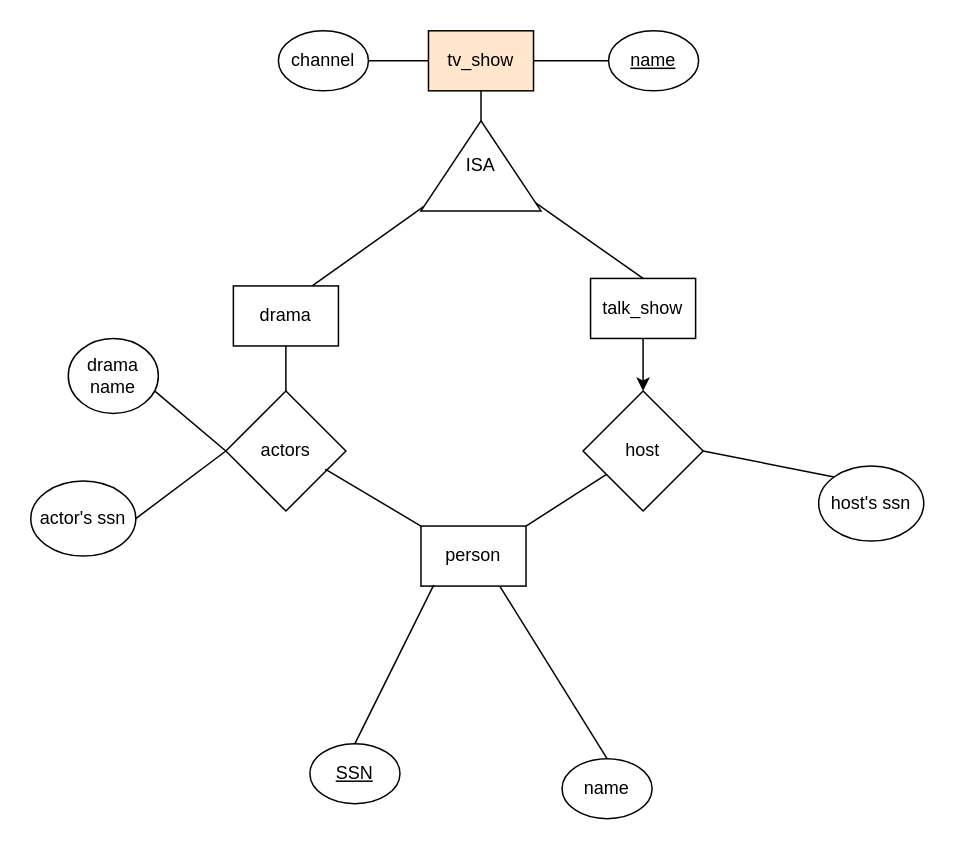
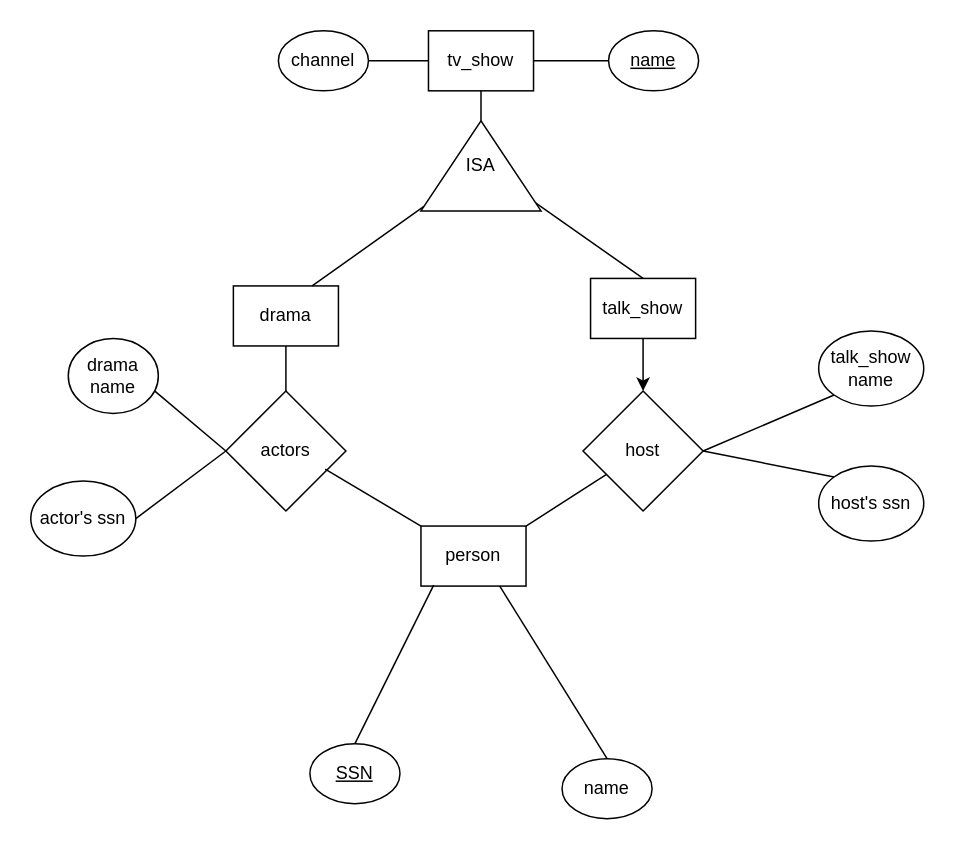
  <mxCell id="0" />
  <mxCell id="1" parent="0" />
  <mxCell id="2" value="person" style="rounded=0;whiteSpace=wrap;html=1;" parent="1" vertex="1"><mxGeometry x="280" y="350" width="70" height="40" as="geometry" /></mxCell>
  <mxCell id="3" value="SSN" style="ellipse;whiteSpace=wrap;html=1;fontStyle=4" parent="1" vertex="1"><mxGeometry x="206" y="495" width="60" height="40" as="geometry" /></mxCell>
  <mxCell id="4" value="" style="endArrow=none;html=1;rounded=0;entryX=0.121;entryY=0.984;entryDx=0;entryDy=0;exitX=0.5;exitY=0;exitDx=0;exitDy=0;entryPerimeter=0;" parent="1" source="3" target="2" edge="1"><mxGeometry width="50" height="50" relative="1" as="geometry"><mxPoint x="278" y="705" as="sourcePoint" /><mxPoint x="328" y="655" as="targetPoint" /></mxGeometry></mxCell>
  <mxCell id="5" value="name" style="ellipse;whiteSpace=wrap;html=1;movable=1;resizable=1;rotatable=1;deletable=1;editable=1;locked=0;connectable=1;" parent="1" vertex="1"><mxGeometry x="374" y="505" width="60" height="40" as="geometry" /></mxCell>
  <mxCell id="6" value="" style="endArrow=none;html=1;rounded=0;entryX=0.75;entryY=1;entryDx=0;entryDy=0;exitX=0.5;exitY=0;exitDx=0;exitDy=0;movable=1;resizable=1;rotatable=1;deletable=1;editable=1;locked=0;connectable=1;" parent="1" source="5" target="2" edge="1"><mxGeometry width="50" height="50" relative="1" as="geometry"><mxPoint x="365.5" y="705" as="sourcePoint" /><mxPoint x="362" y="645" as="targetPoint" /></mxGeometry></mxCell>
  <mxCell id="7" value="drama" style="rounded=0;whiteSpace=wrap;html=1;" parent="1" vertex="1"><mxGeometry x="155" y="190" width="70" height="40" as="geometry" /></mxCell>
  <mxCell id="8" value="" style="endArrow=none;html=1;rounded=0;entryX=0.117;entryY=0.925;entryDx=0;entryDy=0;entryPerimeter=0;exitX=0.5;exitY=0;exitDx=0;exitDy=0;" parent="1" source="19" target="9" edge="1"><mxGeometry width="50" height="50" relative="1" as="geometry"><mxPoint x="395" y="190" as="sourcePoint" /><mxPoint x="313" y="165" as="targetPoint" /></mxGeometry></mxCell>
  <mxCell id="9" value="ISA" style="triangle;whiteSpace=wrap;html=1;rotation=90;flipV=1;flipH=1;horizontal=0;verticalAlign=middle;labelPosition=center;verticalLabelPosition=middle;align=center;" parent="1" vertex="1"><mxGeometry x="290" y="70" width="60" height="80" as="geometry" /></mxCell>
  <mxCell id="10" value="" style="endArrow=none;html=1;rounded=0;exitX=0.75;exitY=0;exitDx=0;exitDy=0;" parent="1" source="7" target="9" edge="1"><mxGeometry width="50" height="50" relative="1" as="geometry"><mxPoint x="225" y="140" as="sourcePoint" /><mxPoint x="275" y="90" as="targetPoint" /></mxGeometry></mxCell>
- <mxCell id="11" value="tv_show" style="rounded=0;whiteSpace=wrap;html=1;fillColor=#ffe6cc;" parent="1" vertex="1"><mxGeometry x="285" y="20" width="70" height="40" as="geometry" /></mxCell>
+ <mxCell id="11" value="tv_show" style="rounded=0;whiteSpace=wrap;html=1;" parent="1" vertex="1"><mxGeometry x="285" y="20" width="70" height="40" as="geometry" /></mxCell>
  <mxCell id="12" value="channel" style="ellipse;whiteSpace=wrap;html=1;" parent="1" vertex="1"><mxGeometry x="185" y="20" width="60" height="40" as="geometry" /></mxCell>
  <mxCell id="13" value="" style="endArrow=none;html=1;rounded=0;entryX=0;entryY=0.5;entryDx=0;entryDy=0;exitX=1;exitY=0.5;exitDx=0;exitDy=0;" parent="1" source="12" target="11" edge="1"><mxGeometry width="50" height="50" relative="1" as="geometry"><mxPoint x="396.213" y="-0.002" as="sourcePoint" /><mxPoint x="561" y="104.14" as="targetPoint" /></mxGeometry></mxCell>
  <mxCell id="14" value="name" style="ellipse;whiteSpace=wrap;html=1;movable=1;resizable=1;rotatable=1;deletable=1;editable=1;locked=0;connectable=1;fontStyle=4" parent="1" vertex="1"><mxGeometry x="405" y="20" width="60" height="40" as="geometry" /></mxCell>
  <mxCell id="15" value="" style="endArrow=none;html=1;rounded=0;entryX=1;entryY=0.5;entryDx=0;entryDy=0;exitX=0;exitY=0.5;exitDx=0;exitDy=0;movable=1;resizable=1;rotatable=1;deletable=1;editable=1;locked=0;connectable=1;" parent="1" source="14" target="11" edge="1"><mxGeometry width="50" height="50" relative="1" as="geometry"><mxPoint x="501" y="-0.86" as="sourcePoint" /><mxPoint x="595" y="94.14" as="targetPoint" /></mxGeometry></mxCell>
  <mxCell id="16" value="" style="endArrow=none;html=1;rounded=0;entryX=0;entryY=0.5;entryDx=0;entryDy=0;exitX=0.5;exitY=1;exitDx=0;exitDy=0;" parent="1" source="11" target="9" edge="1"><mxGeometry width="50" height="50" relative="1" as="geometry"><mxPoint x="208" y="130" as="sourcePoint" /><mxPoint x="281" y="83" as="targetPoint" /></mxGeometry></mxCell>
  <mxCell id="17" value="" style="endArrow=none;html=1;rounded=0;exitX=1;exitY=0;exitDx=0;exitDy=0;" parent="1" source="2" target="21" edge="1"><mxGeometry width="50" height="50" relative="1" as="geometry"><mxPoint x="84.66" y="540" as="sourcePoint" /><mxPoint x="84.66" y="300" as="targetPoint" /></mxGeometry></mxCell>
  <mxCell id="18" value="" style="edgeStyle=orthogonalEdgeStyle;rounded=0;orthogonalLoop=1;jettySize=auto;html=1;" edge="1" parent="1" source="19" target="21"><mxGeometry relative="1" as="geometry" /></mxCell>
  <mxCell id="19" value="talk_show" style="rounded=0;whiteSpace=wrap;html=1;" parent="1" vertex="1"><mxGeometry x="393" y="185" width="70" height="40" as="geometry" /></mxCell>
  <mxCell id="20" value="" style="endArrow=none;html=1;rounded=0;entryX=0.5;entryY=1;entryDx=0;entryDy=0;exitX=0.5;exitY=0;exitDx=0;exitDy=0;" parent="1" source="22" target="7" edge="1"><mxGeometry width="50" height="50" relative="1" as="geometry"><mxPoint x="115" y="212.5" as="sourcePoint" /><mxPoint x="155" y="215" as="targetPoint" /></mxGeometry></mxCell>
  <mxCell id="21" value="host" style="rhombus;whiteSpace=wrap;html=1;" vertex="1" parent="1"><mxGeometry x="388" y="260" width="80" height="80" as="geometry" /></mxCell>
  <mxCell id="22" value="actors" style="rhombus;whiteSpace=wrap;html=1;" vertex="1" parent="1"><mxGeometry x="150" y="260" width="80" height="80" as="geometry" /></mxCell>
  <mxCell id="23" value="" style="endArrow=none;html=1;rounded=0;exitX=0;exitY=0;exitDx=0;exitDy=0;entryX=0.827;entryY=0.651;entryDx=0;entryDy=0;entryPerimeter=0;" edge="1" parent="1" source="2" target="22"><mxGeometry width="50" height="50" relative="1" as="geometry"><mxPoint x="369" y="355" as="sourcePoint" /><mxPoint x="414" y="326" as="targetPoint" /></mxGeometry></mxCell>
  <mxCell id="24" value="" style="endArrow=none;html=1;rounded=0;entryX=0;entryY=0.5;entryDx=0;entryDy=0;exitX=0.955;exitY=0.695;exitDx=0;exitDy=0;exitPerimeter=0;" edge="1" parent="1" source="25" target="22"><mxGeometry width="50" height="50" relative="1" as="geometry"><mxPoint x="75" y="250" as="sourcePoint" /><mxPoint x="325" y="240" as="targetPoint" /></mxGeometry></mxCell>
  <mxCell id="25" value="drama name" style="ellipse;whiteSpace=wrap;html=1;" vertex="1" parent="1"><mxGeometry x="45" y="225" width="60" height="50" as="geometry" /></mxCell>
  <mxCell id="26" value="" style="endArrow=none;html=1;rounded=0;entryX=0;entryY=0.5;entryDx=0;entryDy=0;exitX=1;exitY=0.5;exitDx=0;exitDy=0;" edge="1" parent="1" source="27" target="22"><mxGeometry width="50" height="50" relative="1" as="geometry"><mxPoint x="85" y="330" as="sourcePoint" /><mxPoint x="325" y="230" as="targetPoint" /></mxGeometry></mxCell>
  <mxCell id="27" value="actor's ssn" style="ellipse;whiteSpace=wrap;html=1;" vertex="1" parent="1"><mxGeometry x="20" y="320" width="70" height="50" as="geometry" /></mxCell>
+ <mxCell id="28" value="" style="endArrow=none;html=1;rounded=0;entryX=0;entryY=1;entryDx=0;entryDy=0;exitX=1;exitY=0.5;exitDx=0;exitDy=0;" edge="1" parent="1" source="21" target="29"><mxGeometry width="50" height="50" relative="1" as="geometry"><mxPoint x="545" y="237.5" as="sourcePoint" /><mxPoint x="620" y="287.5" as="targetPoint" /></mxGeometry></mxCell>
+ <mxCell id="29" value="talk_show name" style="ellipse;whiteSpace=wrap;html=1;" vertex="1" parent="1"><mxGeometry x="545" y="220" width="70" height="50" as="geometry" /></mxCell>
  <mxCell id="30" value="" style="endArrow=none;html=1;rounded=0;entryX=0;entryY=0;entryDx=0;entryDy=0;exitX=1;exitY=0.5;exitDx=0;exitDy=0;" edge="1" parent="1" source="21" target="31"><mxGeometry width="50" height="50" relative="1" as="geometry"><mxPoint x="600" y="350" as="sourcePoint" /><mxPoint x="665" y="320" as="targetPoint" /></mxGeometry></mxCell>
  <mxCell id="31" value="host's ssn" style="ellipse;whiteSpace=wrap;html=1;" vertex="1" parent="1"><mxGeometry x="545" y="310" width="70" height="50" as="geometry" /></mxCell>
